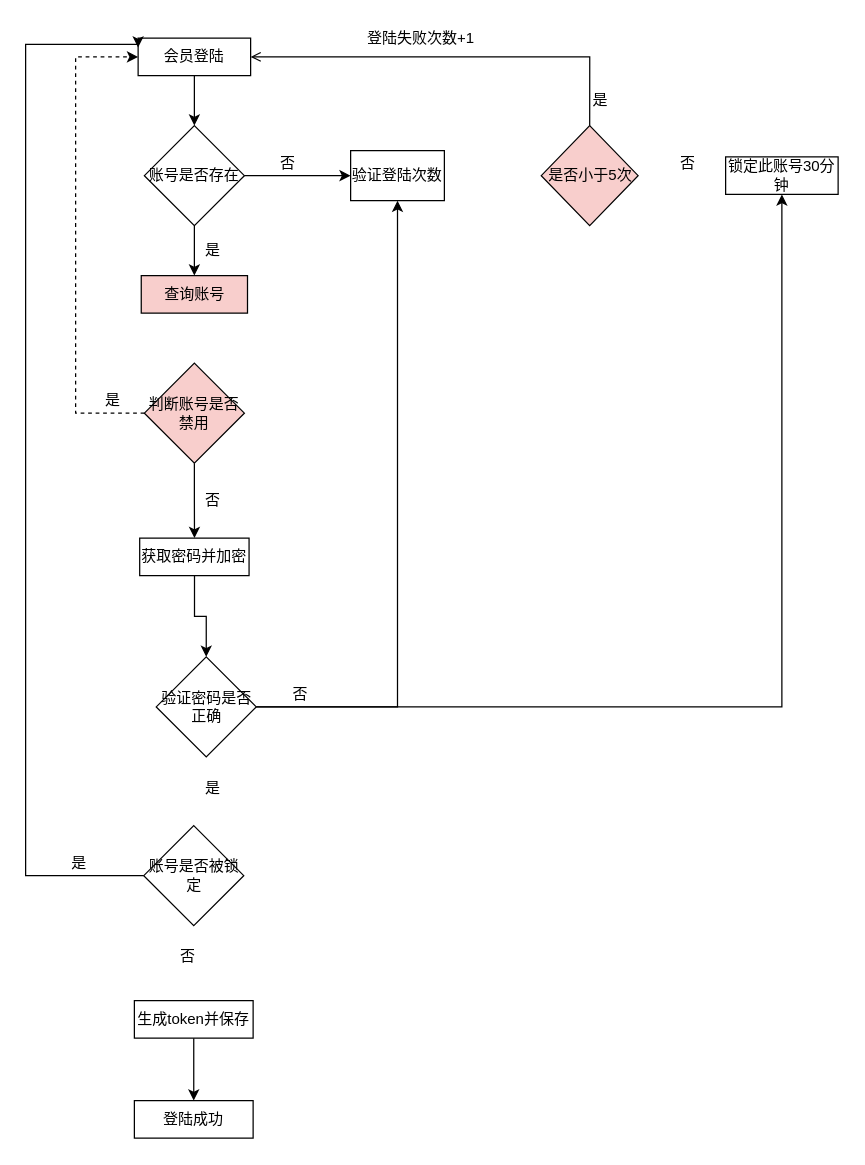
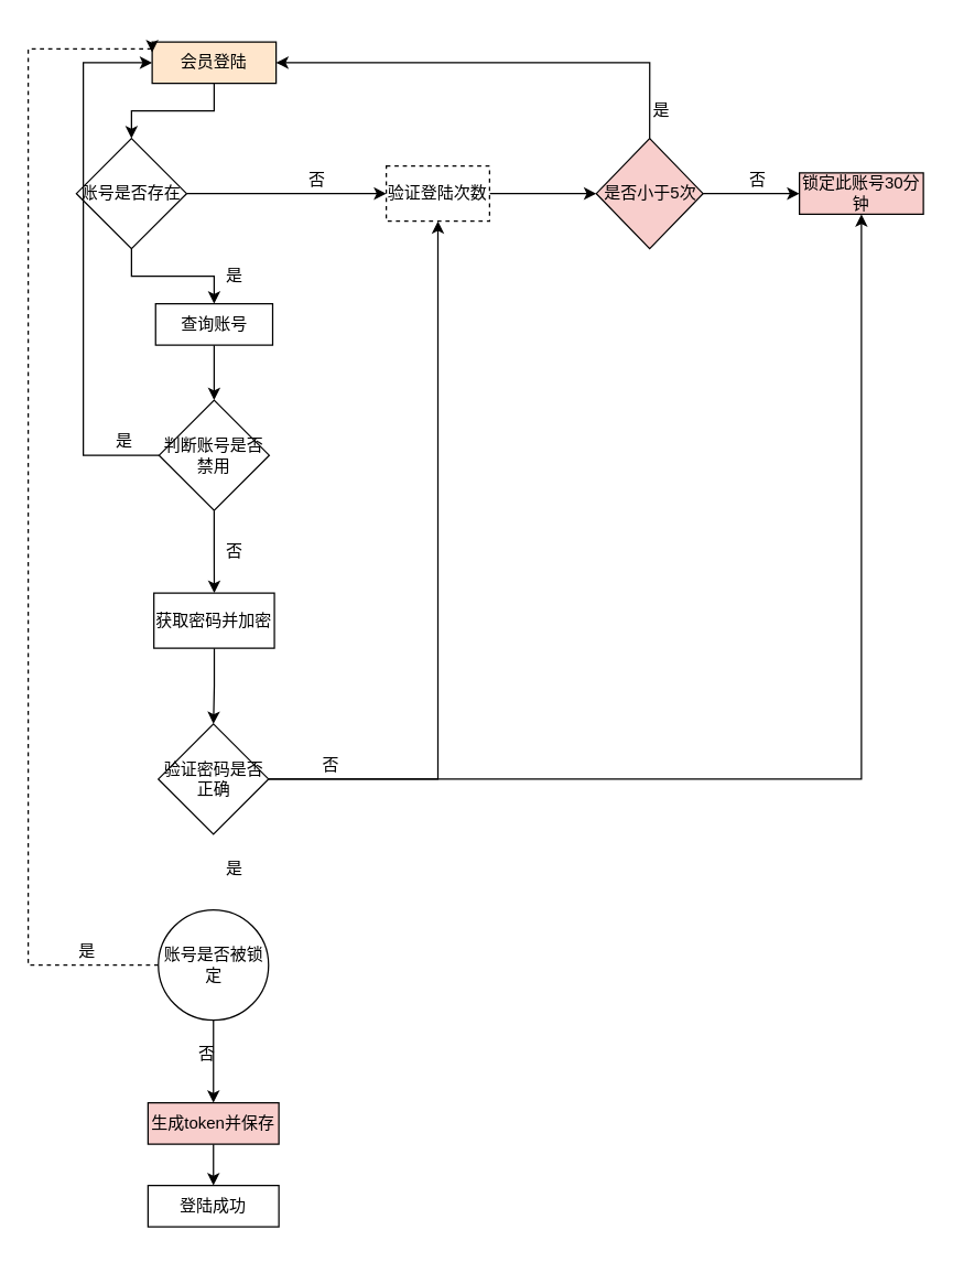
  <mxCell id="0" />
  <mxCell id="1" parent="0" />
  <mxCell id="2" value="" style="edgeStyle=orthogonalEdgeStyle;rounded=0;orthogonalLoop=1;jettySize=auto;html=1;" edge="1" parent="1" source="3" target="6"><mxGeometry relative="1" as="geometry" /></mxCell>
- <mxCell id="3" value="会员登陆" style="rounded=0;whiteSpace=wrap;html=1;" vertex="1" parent="1"><mxGeometry x="110" y="30" width="90" height="30" as="geometry" /></mxCell>
+ <mxCell id="3" value="会员登陆" style="rounded=0;whiteSpace=wrap;html=1;fillColor=#ffe6cc;" vertex="1" parent="1"><mxGeometry x="110" y="30" width="90" height="30" as="geometry" /></mxCell>
  <mxCell id="4" value="" style="edgeStyle=orthogonalEdgeStyle;rounded=0;orthogonalLoop=1;jettySize=auto;html=1;" edge="1" parent="1" source="6" target="8"><mxGeometry relative="1" as="geometry" /></mxCell>
  <mxCell id="5" value="" style="edgeStyle=orthogonalEdgeStyle;rounded=0;orthogonalLoop=1;jettySize=auto;html=1;" edge="1" parent="1" source="6" target="37"><mxGeometry relative="1" as="geometry" /></mxCell>
- <mxCell id="6" value="账号是否存在" style="rhombus;whiteSpace=wrap;html=1;" vertex="1" parent="1"><mxGeometry x="115" y="100" width="80" height="80" as="geometry" /></mxCell>
- <mxCell id="8" value="验证登陆次数" style="whiteSpace=wrap;html=1;" vertex="1" parent="1"><mxGeometry x="280" y="120" width="75" height="40" as="geometry" /></mxCell>
+ <mxCell id="6" value="账号是否存在" style="rhombus;whiteSpace=wrap;html=1;" vertex="1" parent="1"><mxGeometry x="55" y="100" width="80" height="80" as="geometry" /></mxCell>
+ <mxCell id="7" value="" style="edgeStyle=orthogonalEdgeStyle;rounded=0;orthogonalLoop=1;jettySize=auto;html=1;" edge="1" parent="1" source="8" target="12"><mxGeometry relative="1" as="geometry" /></mxCell>
+ <mxCell id="8" value="验证登陆次数" style="whiteSpace=wrap;html=1;dashed=1;" vertex="1" parent="1"><mxGeometry x="280" y="120" width="75" height="40" as="geometry" /></mxCell>
  <mxCell id="9" value="否" style="text;html=1;strokeColor=none;fillColor=none;align=center;verticalAlign=middle;whiteSpace=wrap;rounded=0;" vertex="1" parent="1"><mxGeometry x="210" y="120" width="40" height="20" as="geometry" /></mxCell>
- <mxCell id="10" style="edgeStyle=orthogonalEdgeStyle;rounded=0;orthogonalLoop=1;jettySize=auto;html=1;exitX=0.5;exitY=0;exitDx=0;exitDy=0;entryX=1;entryY=0.5;entryDx=0;entryDy=0;endArrow=open;" edge="1" parent="1" source="12" target="3"><mxGeometry relative="1" as="geometry" /></mxCell>
+ <mxCell id="10" style="edgeStyle=orthogonalEdgeStyle;rounded=0;orthogonalLoop=1;jettySize=auto;html=1;exitX=0.5;exitY=0;exitDx=0;exitDy=0;entryX=1;entryY=0.5;entryDx=0;entryDy=0;" edge="1" parent="1" source="12" target="3"><mxGeometry relative="1" as="geometry" /></mxCell>
+ <mxCell id="11" value="" style="edgeStyle=orthogonalEdgeStyle;rounded=0;orthogonalLoop=1;jettySize=auto;html=1;" edge="1" parent="1" source="12" target="15"><mxGeometry relative="1" as="geometry" /></mxCell>
  <mxCell id="12" value="是否小于5次" style="rhombus;whiteSpace=wrap;html=1;fillColor=#f8cecc;" vertex="1" parent="1"><mxGeometry x="432.5" y="100" width="77.5" height="80" as="geometry" /></mxCell>
  <mxCell id="13" value="是" style="text;html=1;strokeColor=none;fillColor=none;align=center;verticalAlign=middle;whiteSpace=wrap;rounded=0;" vertex="1" parent="1"><mxGeometry x="460" y="70" width="40" height="20" as="geometry" /></mxCell>
- <mxCell id="14" value="登陆失败次数+1" style="text;html=1;strokeColor=none;fillColor=none;align=center;verticalAlign=middle;whiteSpace=wrap;rounded=0;" vertex="1" parent="1"><mxGeometry x="284" y="20" width="105" height="20" as="geometry" /></mxCell>
- <mxCell id="15" value="锁定此账号30分钟" style="rounded=0;whiteSpace=wrap;html=1;" vertex="1" parent="1"><mxGeometry x="580" y="125" width="90" height="30" as="geometry" /></mxCell>
+ <mxCell id="15" value="锁定此账号30分钟" style="rounded=0;whiteSpace=wrap;html=1;fillColor=#f8cecc;" vertex="1" parent="1"><mxGeometry x="580" y="125" width="90" height="30" as="geometry" /></mxCell>
  <mxCell id="16" value="否" style="text;html=1;strokeColor=none;fillColor=none;align=center;verticalAlign=middle;whiteSpace=wrap;rounded=0;" vertex="1" parent="1"><mxGeometry x="530" y="120" width="40" height="20" as="geometry" /></mxCell>
- <mxCell id="17" style="edgeStyle=orthogonalEdgeStyle;rounded=0;orthogonalLoop=1;jettySize=auto;html=1;exitX=0;exitY=0.5;exitDx=0;exitDy=0;entryX=0;entryY=0.5;entryDx=0;entryDy=0;dashed=1;" edge="1" parent="1" source="19" target="3"><mxGeometry relative="1" as="geometry"><Array as="points"><mxPoint x="60" y="330" /><mxPoint x="60" y="45" /></Array></mxGeometry></mxCell>
+ <mxCell id="17" style="edgeStyle=orthogonalEdgeStyle;rounded=0;orthogonalLoop=1;jettySize=auto;html=1;exitX=0;exitY=0.5;exitDx=0;exitDy=0;entryX=0;entryY=0.5;entryDx=0;entryDy=0;" edge="1" parent="1" source="19" target="3"><mxGeometry relative="1" as="geometry"><Array as="points"><mxPoint x="60" y="330" /><mxPoint x="60" y="45" /></Array></mxGeometry></mxCell>
  <mxCell id="18" value="" style="edgeStyle=orthogonalEdgeStyle;rounded=0;orthogonalLoop=1;jettySize=auto;html=1;" edge="1" parent="1" source="19" target="39"><mxGeometry relative="1" as="geometry" /></mxCell>
- <mxCell id="19" value="判断账号是否禁用" style="rhombus;whiteSpace=wrap;html=1;fillColor=#f8cecc;" vertex="1" parent="1"><mxGeometry x="115" y="290" width="80" height="80" as="geometry" /></mxCell>
+ <mxCell id="19" value="判断账号是否禁用" style="rhombus;whiteSpace=wrap;html=1;" vertex="1" parent="1"><mxGeometry x="115" y="290" width="80" height="80" as="geometry" /></mxCell>
  <mxCell id="20" value="是" style="text;html=1;strokeColor=none;fillColor=none;align=center;verticalAlign=middle;whiteSpace=wrap;rounded=0;" vertex="1" parent="1"><mxGeometry x="70" y="310" width="40" height="20" as="geometry" /></mxCell>
  <mxCell id="21" value="" style="edgeStyle=orthogonalEdgeStyle;rounded=0;orthogonalLoop=1;jettySize=auto;html=1;" edge="1" parent="1" source="23" target="15"><mxGeometry relative="1" as="geometry" /></mxCell>
  <mxCell id="22" style="edgeStyle=orthogonalEdgeStyle;rounded=0;orthogonalLoop=1;jettySize=auto;html=1;exitX=1;exitY=0.5;exitDx=0;exitDy=0;entryX=0.5;entryY=1;entryDx=0;entryDy=0;" edge="1" parent="1" source="23" target="8"><mxGeometry relative="1" as="geometry" /></mxCell>
- <mxCell id="23" value="验证密码是否正确" style="rhombus;whiteSpace=wrap;html=1;" vertex="1" parent="1"><mxGeometry x="124.5" y="525" width="80" height="80" as="geometry" /></mxCell>
+ <mxCell id="23" value="验证密码是否正确" style="rhombus;whiteSpace=wrap;html=1;" vertex="1" parent="1"><mxGeometry x="114.5" y="525" width="80" height="80" as="geometry" /></mxCell>
  <mxCell id="24" value="否" style="text;html=1;strokeColor=none;fillColor=none;align=center;verticalAlign=middle;whiteSpace=wrap;rounded=0;" vertex="1" parent="1"><mxGeometry x="220" y="545" width="40" height="20" as="geometry" /></mxCell>
  <mxCell id="25" value="是" style="text;html=1;strokeColor=none;fillColor=none;align=center;verticalAlign=middle;whiteSpace=wrap;rounded=0;" vertex="1" parent="1"><mxGeometry x="150" y="620" width="40" height="20" as="geometry" /></mxCell>
  <mxCell id="26" value="否" style="text;html=1;strokeColor=none;fillColor=none;align=center;verticalAlign=middle;whiteSpace=wrap;rounded=0;" vertex="1" parent="1"><mxGeometry x="150" y="390" width="40" height="20" as="geometry" /></mxCell>
- <mxCell id="27" style="edgeStyle=orthogonalEdgeStyle;rounded=0;orthogonalLoop=1;jettySize=auto;html=1;exitX=0;exitY=0.5;exitDx=0;exitDy=0;entryX=0;entryY=0.25;entryDx=0;entryDy=0;" edge="1" parent="1" source="29" target="3"><mxGeometry relative="1" as="geometry"><mxPoint x="105" y="35" as="targetPoint" /><Array as="points"><mxPoint x="20" y="700" /><mxPoint x="20" y="35" /><mxPoint x="110" y="35" /></Array></mxGeometry></mxCell>
- <mxCell id="29" value="账号是否被锁定" style="rhombus;whiteSpace=wrap;html=1;" vertex="1" parent="1"><mxGeometry x="114.5" y="660" width="80" height="80" as="geometry" /></mxCell>
+ <mxCell id="27" style="edgeStyle=orthogonalEdgeStyle;rounded=0;orthogonalLoop=1;jettySize=auto;html=1;exitX=0;exitY=0.5;exitDx=0;exitDy=0;entryX=0;entryY=0.25;entryDx=0;entryDy=0;dashed=1;" edge="1" parent="1" source="29" target="3"><mxGeometry relative="1" as="geometry"><mxPoint x="105" y="35" as="targetPoint" /><Array as="points"><mxPoint x="20" y="700" /><mxPoint x="20" y="35" /><mxPoint x="110" y="35" /></Array></mxGeometry></mxCell>
+ <mxCell id="28" value="" style="edgeStyle=orthogonalEdgeStyle;rounded=0;orthogonalLoop=1;jettySize=auto;html=1;" edge="1" parent="1" source="29" target="32"><mxGeometry relative="1" as="geometry" /></mxCell>
+ <mxCell id="29" value="账号是否被锁定" style="ellipse;whiteSpace=wrap;html=1;" vertex="1" parent="1"><mxGeometry x="114.5" y="660" width="80" height="80" as="geometry" /></mxCell>
  <mxCell id="30" value="是" style="text;html=1;strokeColor=none;fillColor=none;align=center;verticalAlign=middle;whiteSpace=wrap;rounded=0;" vertex="1" parent="1"><mxGeometry x="42.5" y="680" width="40" height="20" as="geometry" /></mxCell>
  <mxCell id="31" value="" style="edgeStyle=orthogonalEdgeStyle;rounded=0;orthogonalLoop=1;jettySize=auto;html=1;" edge="1" parent="1" source="32" target="34"><mxGeometry relative="1" as="geometry" /></mxCell>
- <mxCell id="32" value="生成token并保存" style="whiteSpace=wrap;html=1;" vertex="1" parent="1"><mxGeometry x="107" y="800" width="95" height="30" as="geometry" /></mxCell>
+ <mxCell id="32" value="生成token并保存" style="whiteSpace=wrap;html=1;fillColor=#f8cecc;" vertex="1" parent="1"><mxGeometry x="107" y="800" width="95" height="30" as="geometry" /></mxCell>
  <mxCell id="33" value="否" style="text;html=1;strokeColor=none;fillColor=none;align=center;verticalAlign=middle;whiteSpace=wrap;rounded=0;" vertex="1" parent="1"><mxGeometry x="129.5" y="755" width="40" height="20" as="geometry" /></mxCell>
- <mxCell id="34" value="登陆成功" style="whiteSpace=wrap;html=1;" vertex="1" parent="1"><mxGeometry x="107" y="880" width="95" height="30" as="geometry" /></mxCell>
+ <mxCell id="34" value="登陆成功" style="whiteSpace=wrap;html=1;" vertex="1" parent="1"><mxGeometry x="107" y="860" width="95" height="30" as="geometry" /></mxCell>
  <mxCell id="35" value="是" style="text;html=1;strokeColor=none;fillColor=none;align=center;verticalAlign=middle;whiteSpace=wrap;rounded=0;" vertex="1" parent="1"><mxGeometry x="150" y="190" width="40" height="20" as="geometry" /></mxCell>
- <mxCell id="37" value="查询账号" style="whiteSpace=wrap;html=1;fillColor=#f8cecc;" vertex="1" parent="1"><mxGeometry x="112.5" y="220" width="85" height="30" as="geometry" /></mxCell>
+ <mxCell id="36" value="" style="edgeStyle=orthogonalEdgeStyle;rounded=0;orthogonalLoop=1;jettySize=auto;html=1;" edge="1" parent="1" source="37" target="19"><mxGeometry relative="1" as="geometry" /></mxCell>
+ <mxCell id="37" value="查询账号" style="whiteSpace=wrap;html=1;" vertex="1" parent="1"><mxGeometry x="112.5" y="220" width="85" height="30" as="geometry" /></mxCell>
  <mxCell id="38" value="" style="edgeStyle=orthogonalEdgeStyle;rounded=0;orthogonalLoop=1;jettySize=auto;html=1;" edge="1" parent="1" source="39" target="23"><mxGeometry relative="1" as="geometry" /></mxCell>
- <mxCell id="39" value="获取密码并加密" style="whiteSpace=wrap;html=1;" vertex="1" parent="1"><mxGeometry x="111.25" y="430" width="87.5" height="30" as="geometry" /></mxCell>
+ <mxCell id="39" value="获取密码并加密" style="whiteSpace=wrap;html=1;" vertex="1" parent="1"><mxGeometry x="111.25" y="430" width="87.5" height="40" as="geometry" /></mxCell>
